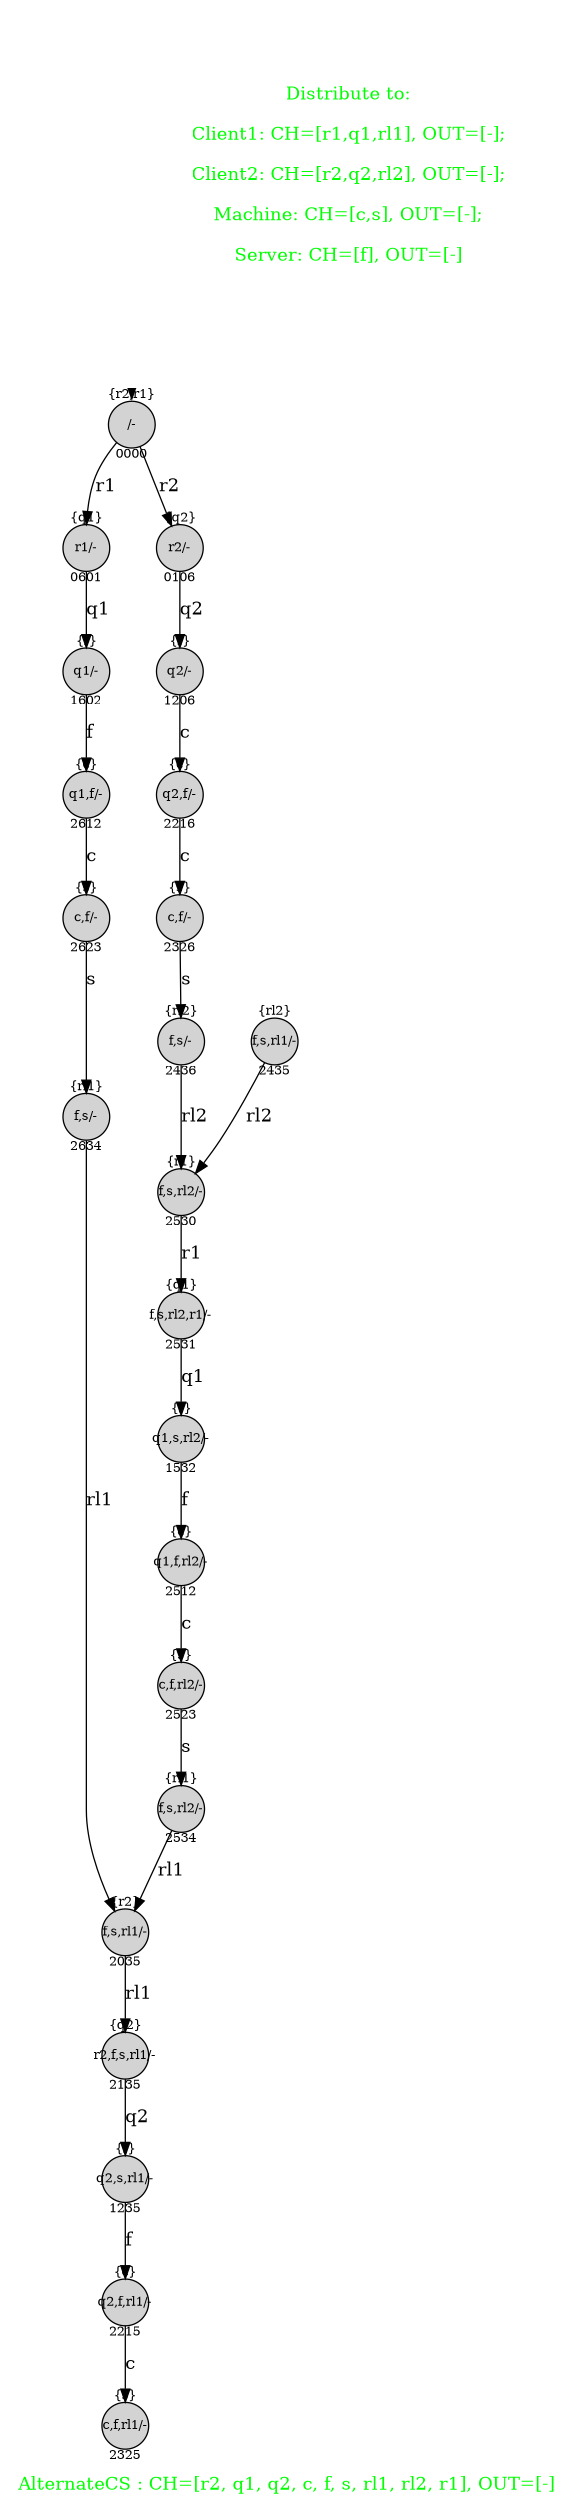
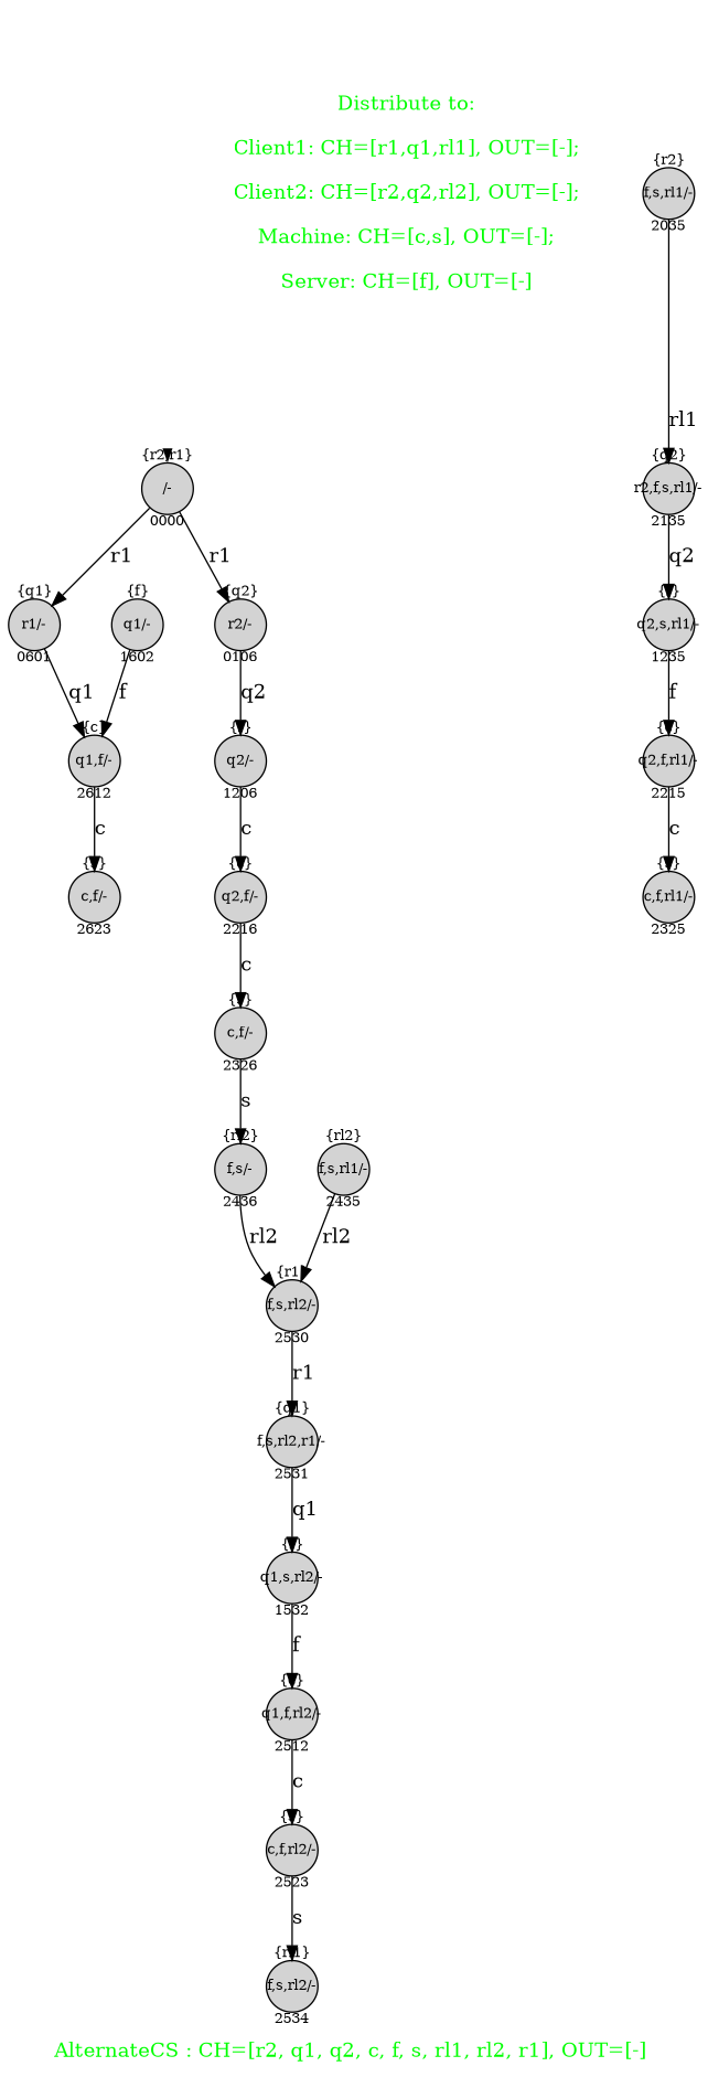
  digraph {
    fontcolor=green
    fontsize=14
    label="\nAlternateCS : CH=[r2, q1, q2, c, f, s, rl1, rl2, r1], OUT=[-] "
    nodesep=0.5
    rankdir=TB
    ranksep=0.6
    node [fixedsize=true fontsize=10 shape=circle style=filled]
    init [shape=point style=invis]
    n2 [label="{r2,r1}\n\n/-\n\n0000"]
    n3 [label="{q1}\n\nr1/-\n\n0601"]
    n4 [label="{q2}\n\nr2/-\n\n0106"]
    n5 [fixedsize=false fontcolor=green fontsize=14 label="Distribute to:\n\nClient1: CH=[r1,q1,rl1], OUT=[-];\n\nClient2: CH=[r2,q2,rl2], OUT=[-];\n\nMachine: CH=[c,s], OUT=[-];\n\nServer: CH=[f], OUT=[-]" peripheries=0 shape=square style=""]
    n6 [label="{c}\n\nq2,f/-\n\n2216"]
    n7 [label="{s}\n\nc,f/-\n\n2326"]
    n8 [label="{rl2}\n\nf,s/-\n\n2436"]
    n9 [label="{f}\n\nq2,s,rl1/-\n\n1235"]
    n10 [label="{c}\n\nq2,f,rl1/-\n\n2215"]
    n11 [label="{s}\n\nc,f,rl1/-\n\n2325"]
    n12 [label="{s}\n\nc,f/-\n\n2623"]
-   n13 [label="{rl1}\n\nf,s/-\n\n2634"]
    n14 [label="{r2}\n\nf,s,rl1/-\n\n2035"]
    n15 [label="{r1}\n\nf,s,rl2/-\n\n2530"]
    n16 [label="{q1}\n\nf,s,rl2,r1/-\n\n2531"]
    n17 [label="{f}\n\nq2/-\n\n1206"]
    n18 [label="{f}\n\nq1/-\n\n1602"]
    n19 [label="{c}\n\nq1,f/-\n\n2612"]
    n20 [label="{c}\n\nq1,f,rl2/-\n\n2512"]
    n21 [label="{s}\n\nc,f,rl2/-\n\n2523"]
    n22 [label="{rl1}\n\nf,s,rl2/-\n\n2534"]
    n23 [label="{rl2}\n\nf,s,rl1/-\n\n2435"]
    n24 [label="{f}\n\nq1,s,rl2/-\n\n1532"]
    n25 [label="{q2}\n\nr2,f,s,rl1/-\n\n2135"]
    init -> n2 [penwidth=0]
    n2 -> n3 [label=r1]
-   n2 -> n4 [label=r2]
-   n3 -> n18 [label=q1]
+   n2 -> n4 [label=r1]
+   n3 -> n19 [label=q1]
    n4 -> n17 [label=q2]
    n6 -> n7 [label=c]
    n7 -> n8 [label=s]
    n8 -> n15 [label=rl2]
    n9 -> n10 [label=f]
    n10 -> n11 [label=c]
-   n12 -> n13 [label=s]
-   n13 -> n14 [label=rl1]
    n14 -> n25 [label=rl1]
    n15 -> n16 [label=r1]
    n16 -> n24 [label=q1]
    n17 -> n6 [label=c]
    n18 -> n19 [label=f]
    n19 -> n12 [label=c]
    n20 -> n21 [label=c]
    n21 -> n22 [label=s]
-   n22 -> n14 [label=rl1]
    n23 -> n15 [label=rl2]
    n24 -> n20 [label=f]
    n25 -> n9 [label=q2]
  }
